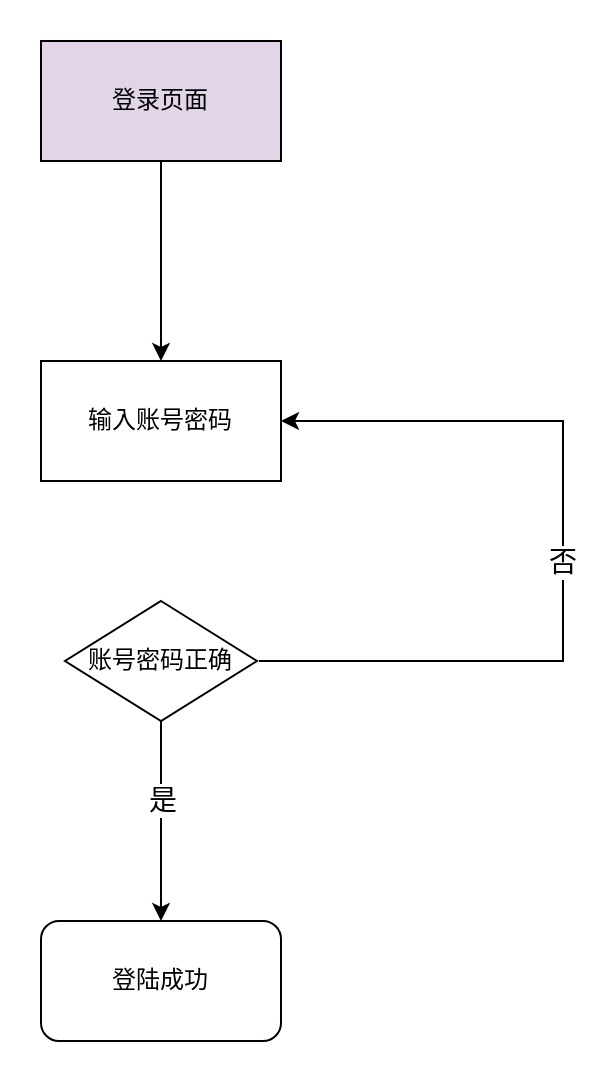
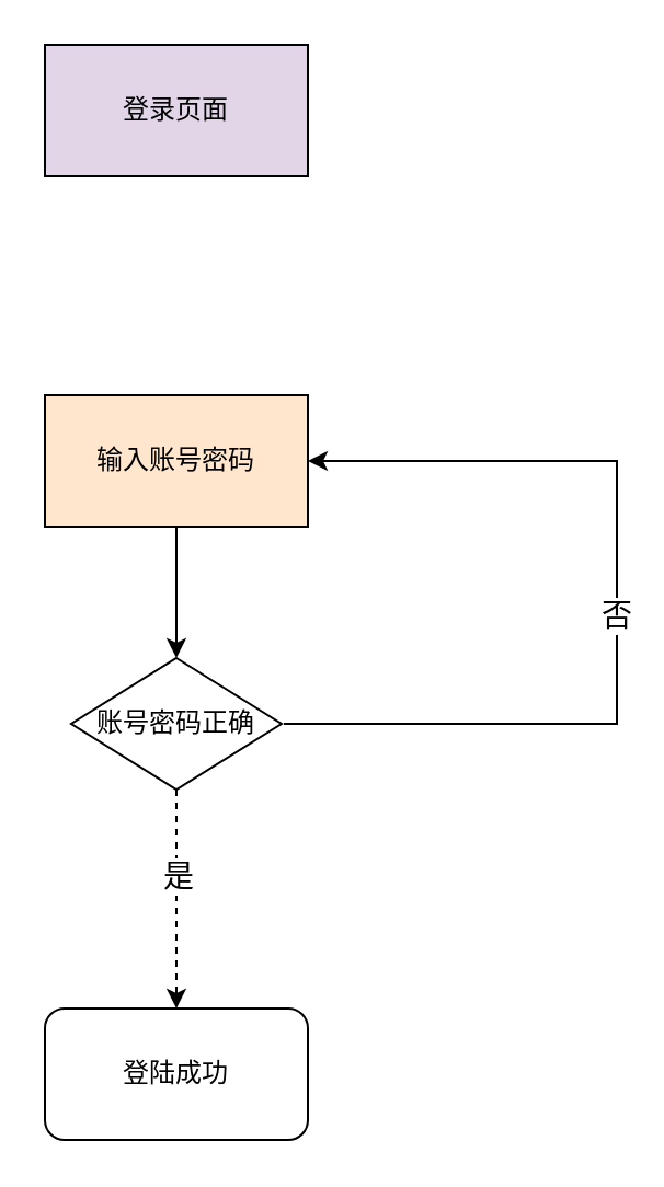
  <mxCell id="0" />
  <mxCell id="1" parent="0" />
- <mxCell id="2" style="edgeStyle=orthogonalEdgeStyle;rounded=0;orthogonalLoop=1;jettySize=auto;html=1;" edge="1" parent="1" source="3" target="5"><mxGeometry relative="1" as="geometry" /></mxCell>
  <mxCell id="3" value="登录页面" style="rounded=0;whiteSpace=wrap;html=1;fillColor=#e1d5e7;" vertex="1" parent="1"><mxGeometry x="20" y="20" width="120" height="60" as="geometry" /></mxCell>
- <mxCell id="5" value="输入账号密码" style="rounded=0;whiteSpace=wrap;html=1;" vertex="1" parent="1"><mxGeometry x="20" y="180" width="120" height="60" as="geometry" /></mxCell>
+ <mxCell id="4" style="edgeStyle=orthogonalEdgeStyle;rounded=0;orthogonalLoop=1;jettySize=auto;html=1;entryX=0.5;entryY=0;entryDx=0;entryDy=0;" edge="1" parent="1" source="5" target="10"><mxGeometry relative="1" as="geometry" /></mxCell>
+ <mxCell id="5" value="输入账号密码" style="rounded=0;whiteSpace=wrap;html=1;fillColor=#ffe6cc;" vertex="1" parent="1"><mxGeometry x="20" y="180" width="120" height="60" as="geometry" /></mxCell>
  <mxCell id="6" style="edgeStyle=orthogonalEdgeStyle;rounded=0;orthogonalLoop=1;jettySize=auto;html=1;entryX=1;entryY=0.5;entryDx=0;entryDy=0;" edge="1" parent="1" target="5"><mxGeometry relative="1" as="geometry"><mxPoint x="129" y="330" as="sourcePoint" /><mxPoint x="141" y="50" as="targetPoint" /><Array as="points"><mxPoint x="281" y="330" /><mxPoint x="281" y="210" /></Array></mxGeometry></mxCell>
  <mxCell id="7" value="&lt;span style=&quot;font-size: 14px&quot;&gt;否&lt;/span&gt;" style="edgeLabel;html=1;align=center;verticalAlign=middle;resizable=0;points=[];" vertex="1" connectable="0" parent="6"><mxGeometry x="-0.133" y="1" relative="1" as="geometry"><mxPoint y="-23" as="offset" /></mxGeometry></mxCell>
- <mxCell id="8" style="edgeStyle=orthogonalEdgeStyle;rounded=0;orthogonalLoop=1;jettySize=auto;html=1;entryX=0.5;entryY=0;entryDx=0;entryDy=0;" edge="1" parent="1" source="10" target="11"><mxGeometry relative="1" as="geometry"><mxPoint x="80" y="470" as="targetPoint" /></mxGeometry></mxCell>
+ <mxCell id="8" style="edgeStyle=orthogonalEdgeStyle;rounded=0;orthogonalLoop=1;jettySize=auto;html=1;entryX=0.5;entryY=0;entryDx=0;entryDy=0;dashed=1;" edge="1" parent="1" source="10" target="11"><mxGeometry relative="1" as="geometry"><mxPoint x="80" y="470" as="targetPoint" /></mxGeometry></mxCell>
  <mxCell id="9" value="&lt;font style=&quot;font-size: 14px&quot;&gt;是&lt;/font&gt;" style="edgeLabel;html=1;align=center;verticalAlign=middle;resizable=0;points=[];" vertex="1" connectable="0" parent="8"><mxGeometry x="-0.218" y="2" relative="1" as="geometry"><mxPoint x="-2" as="offset" /></mxGeometry></mxCell>
  <mxCell id="10" value="账号密码正确" style="rhombus;whiteSpace=wrap;html=1;" vertex="1" parent="1"><mxGeometry x="32" y="300" width="96" height="60" as="geometry" /></mxCell>
  <mxCell id="11" value="登陆成功" style="whiteSpace=wrap;html=1;rounded=1;" vertex="1" parent="1"><mxGeometry x="20" y="460" width="120" height="60" as="geometry" /></mxCell>
